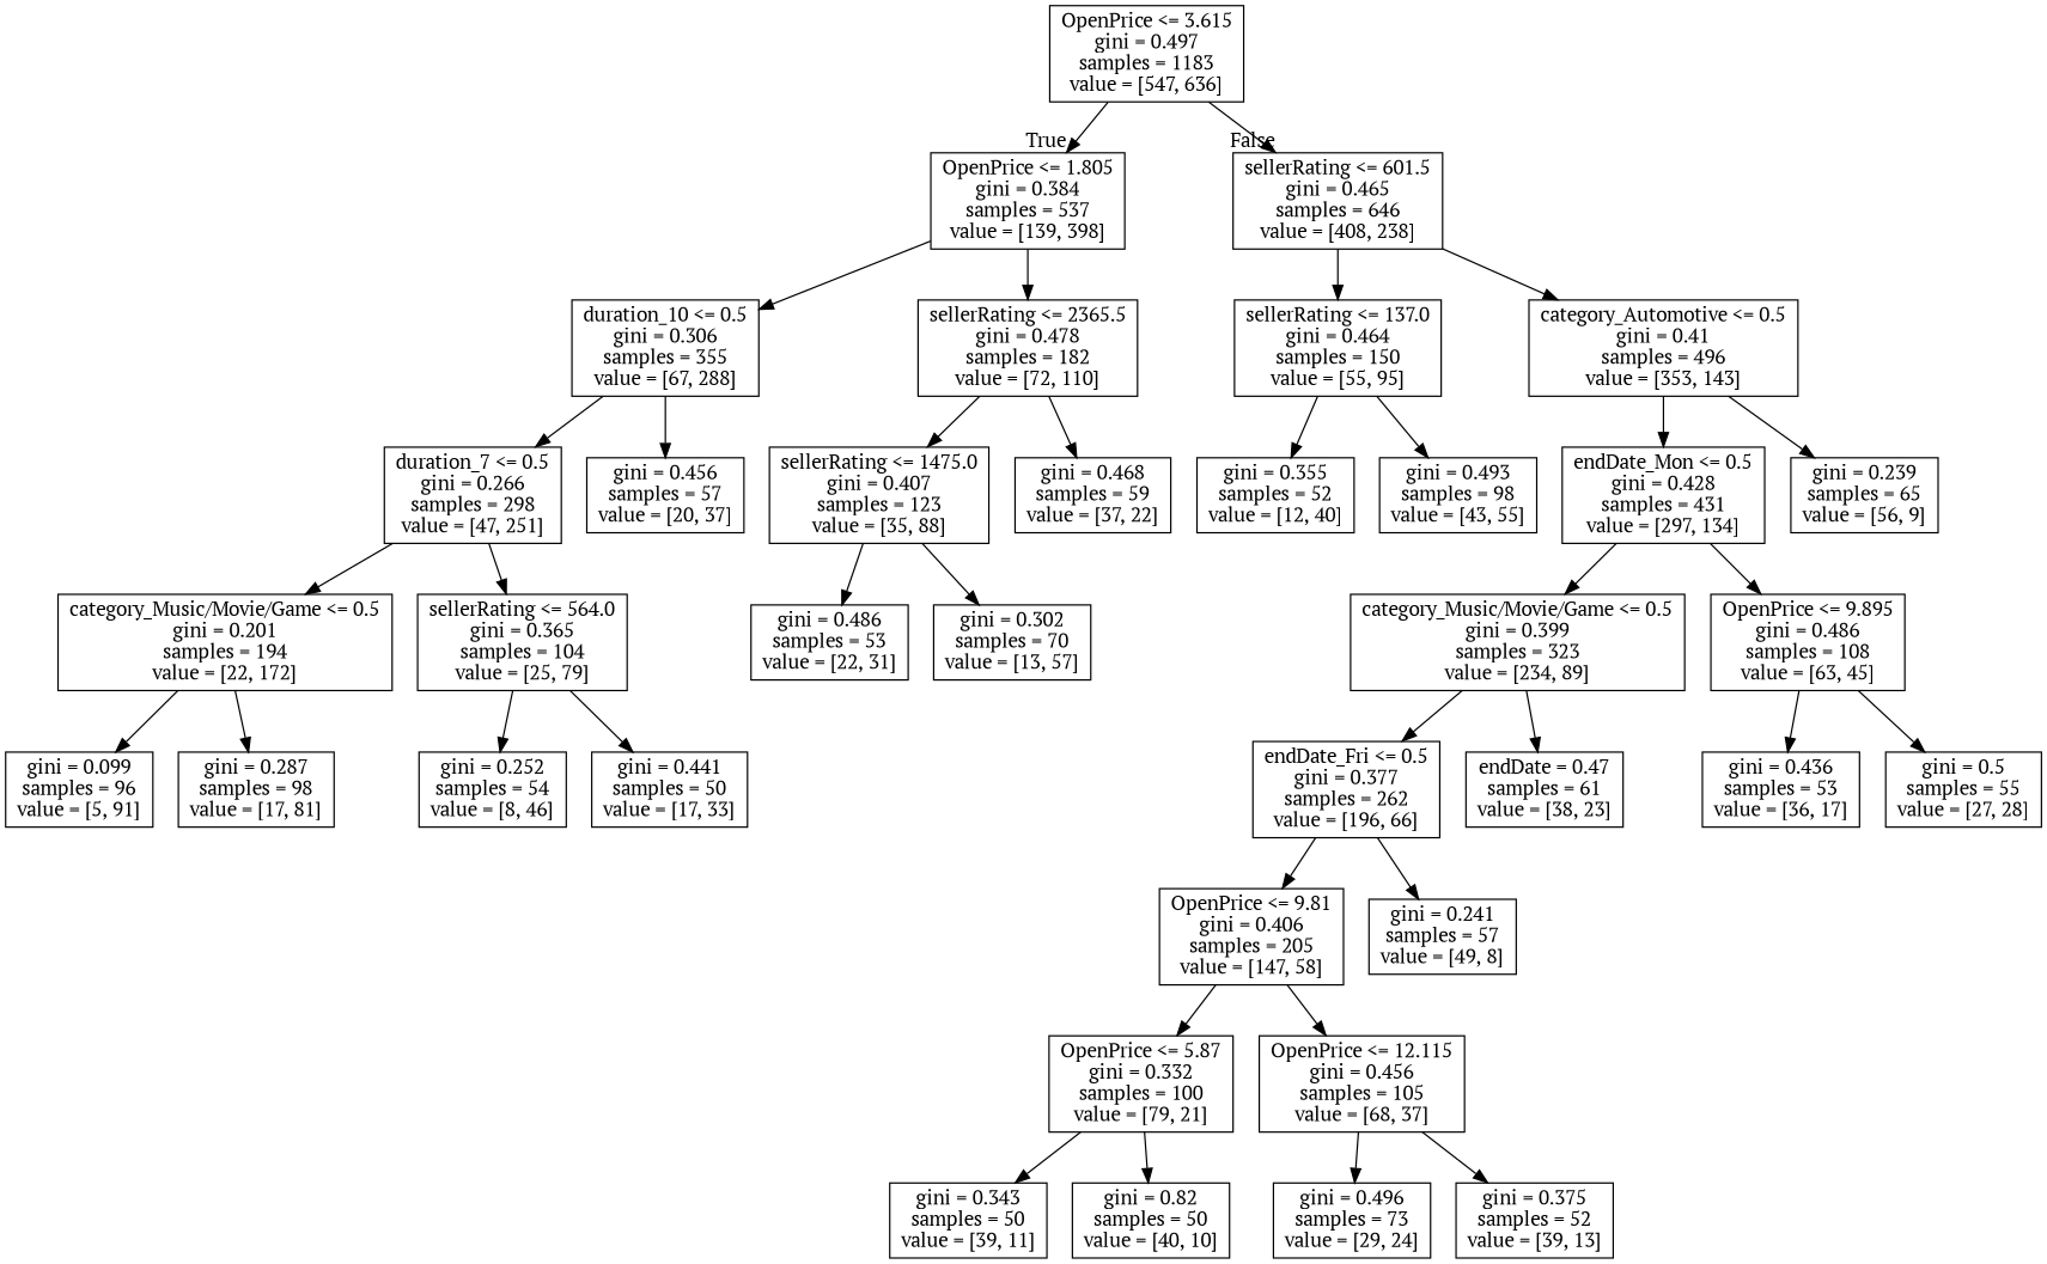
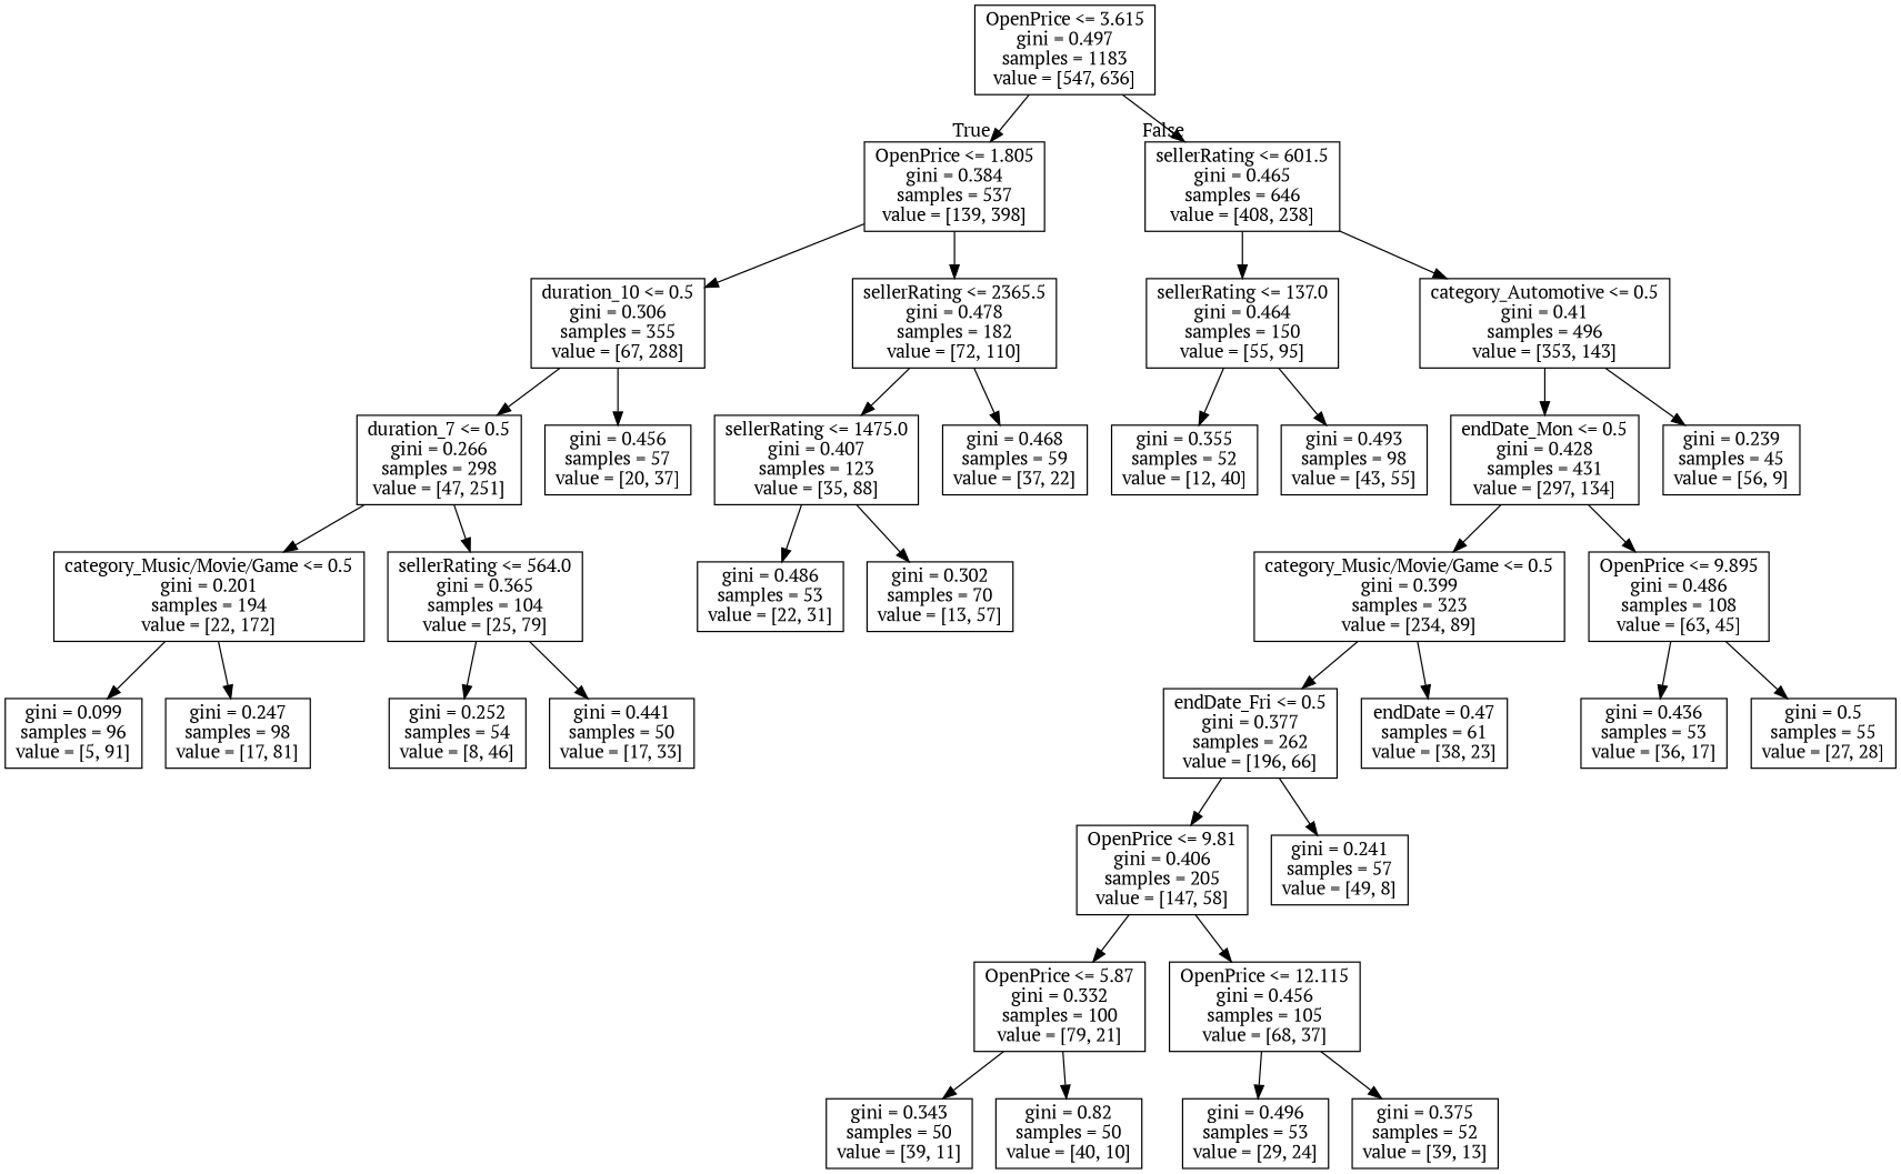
  digraph {
    fontname="PT Serif"
    node [fontname="PT Serif" shape=box]
    edge [fontname="PT Serif"]
    n1 [label="OpenPrice <= 3.615\ngini = 0.497\nsamples = 1183\nvalue = [547, 636]"]
    n2 [label="OpenPrice <= 1.805\ngini = 0.384\nsamples = 537\nvalue = [139, 398]"]
    n3 [label="sellerRating <= 601.5\ngini = 0.465\nsamples = 646\nvalue = [408, 238]"]
    n4 [label="duration_10 <= 0.5\ngini = 0.306\nsamples = 355\nvalue = [67, 288]"]
    n5 [label="sellerRating <= 2365.5\ngini = 0.478\nsamples = 182\nvalue = [72, 110]"]
    n6 [label="sellerRating <= 137.0\ngini = 0.464\nsamples = 150\nvalue = [55, 95]"]
    n7 [label="category_Automotive <= 0.5\ngini = 0.41\nsamples = 496\nvalue = [353, 143]"]
    n8 [label="duration_7 <= 0.5\ngini = 0.266\nsamples = 298\nvalue = [47, 251]"]
    n9 [label="gini = 0.456\nsamples = 57\nvalue = [20, 37]"]
    n10 [label="sellerRating <= 1475.0\ngini = 0.407\nsamples = 123\nvalue = [35, 88]"]
    n11 [label="gini = 0.468\nsamples = 59\nvalue = [37, 22]"]
    n12 [label="category_Music/Movie/Game <= 0.5\ngini = 0.201\nsamples = 194\nvalue = [22, 172]"]
    n13 [label="sellerRating <= 564.0\ngini = 0.365\nsamples = 104\nvalue = [25, 79]"]
    n14 [label="gini = 0.099\nsamples = 96\nvalue = [5, 91]"]
-   n15 [label="gini = 0.287\nsamples = 98\nvalue = [17, 81]"]
+   n15 [label="gini = 0.247\nsamples = 98\nvalue = [17, 81]"]
    n16 [label="gini = 0.252\nsamples = 54\nvalue = [8, 46]"]
    n17 [label="gini = 0.441\nsamples = 50\nvalue = [17, 33]"]
    n18 [label="gini = 0.486\nsamples = 53\nvalue = [22, 31]"]
    n19 [label="gini = 0.302\nsamples = 70\nvalue = [13, 57]"]
    n20 [label="gini = 0.355\nsamples = 52\nvalue = [12, 40]"]
    n21 [label="gini = 0.493\nsamples = 98\nvalue = [43, 55]"]
    n22 [label="endDate_Mon <= 0.5\ngini = 0.428\nsamples = 431\nvalue = [297, 134]"]
-   n23 [label="gini = 0.239\nsamples = 65\nvalue = [56, 9]"]
+   n23 [label="gini = 0.239\nsamples = 45\nvalue = [56, 9]"]
    n24 [label="category_Music/Movie/Game <= 0.5\ngini = 0.399\nsamples = 323\nvalue = [234, 89]"]
    n25 [label="OpenPrice <= 9.895\ngini = 0.486\nsamples = 108\nvalue = [63, 45]"]
    n26 [label="endDate_Fri <= 0.5\ngini = 0.377\nsamples = 262\nvalue = [196, 66]"]
    n27 [label="endDate = 0.47\nsamples = 61\nvalue = [38, 23]"]
    n28 [label="gini = 0.436\nsamples = 53\nvalue = [36, 17]"]
    n29 [label="gini = 0.5\nsamples = 55\nvalue = [27, 28]"]
    n30 [label="OpenPrice <= 9.81\ngini = 0.406\nsamples = 205\nvalue = [147, 58]"]
    n31 [label="gini = 0.241\nsamples = 57\nvalue = [49, 8]"]
    n32 [label="OpenPrice <= 5.87\ngini = 0.332\nsamples = 100\nvalue = [79, 21]"]
    n33 [label="OpenPrice <= 12.115\ngini = 0.456\nsamples = 105\nvalue = [68, 37]"]
    n34 [label="gini = 0.343\nsamples = 50\nvalue = [39, 11]"]
    n35 [label="gini = 0.82\nsamples = 50\nvalue = [40, 10]"]
-   n36 [label="gini = 0.496\nsamples = 73\nvalue = [29, 24]"]
+   n36 [label="gini = 0.496\nsamples = 53\nvalue = [29, 24]"]
    n37 [label="gini = 0.375\nsamples = 52\nvalue = [39, 13]"]
    n1 -> n2 [headlabel=True labelangle=45 labeldistance=2.5]
    n1 -> n3 [headlabel=False labelangle=-45 labeldistance=2.5]
    n2 -> n4
    n2 -> n5
    n3 -> n6
    n3 -> n7
    n4 -> n8
    n4 -> n9
    n5 -> n10
    n5 -> n11
    n6 -> n20
    n6 -> n21
    n7 -> n22
    n7 -> n23
    n8 -> n12
    n8 -> n13
    n10 -> n18
    n10 -> n19
    n12 -> n14
    n12 -> n15
    n13 -> n16
    n13 -> n17
    n22 -> n24
    n22 -> n25
    n24 -> n26
    n24 -> n27
    n25 -> n28
    n25 -> n29
    n26 -> n30
    n26 -> n31
    n30 -> n32
    n30 -> n33
    n32 -> n34
    n32 -> n35
    n33 -> n36
    n33 -> n37
  }
